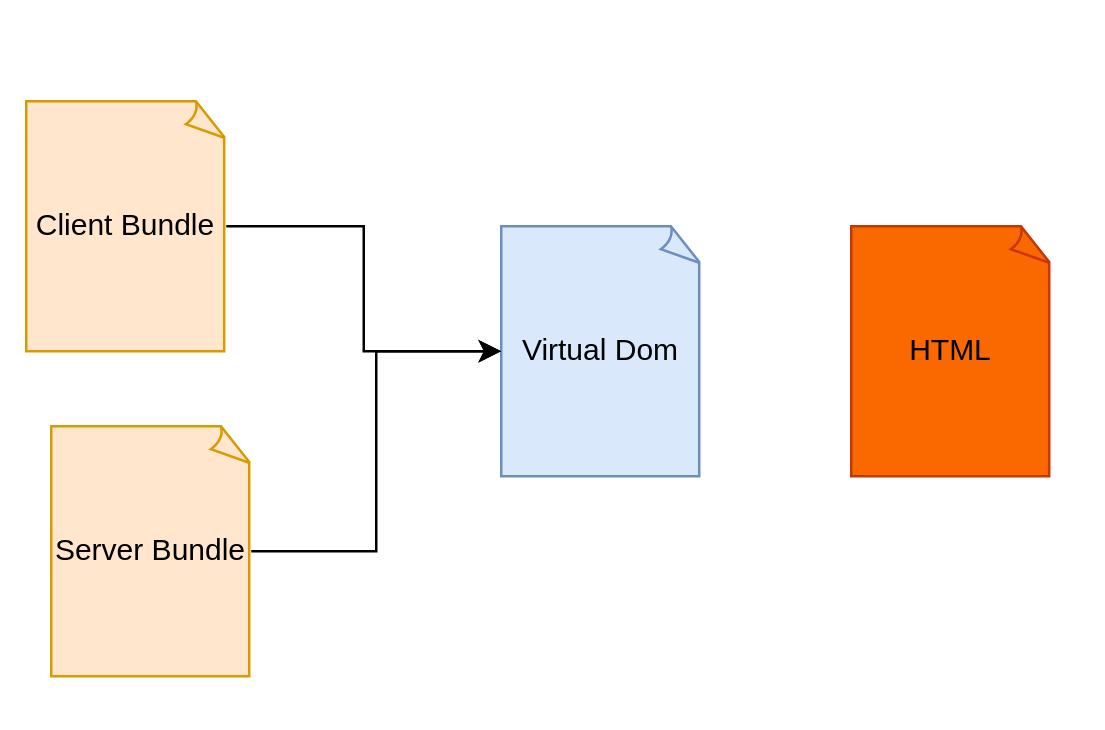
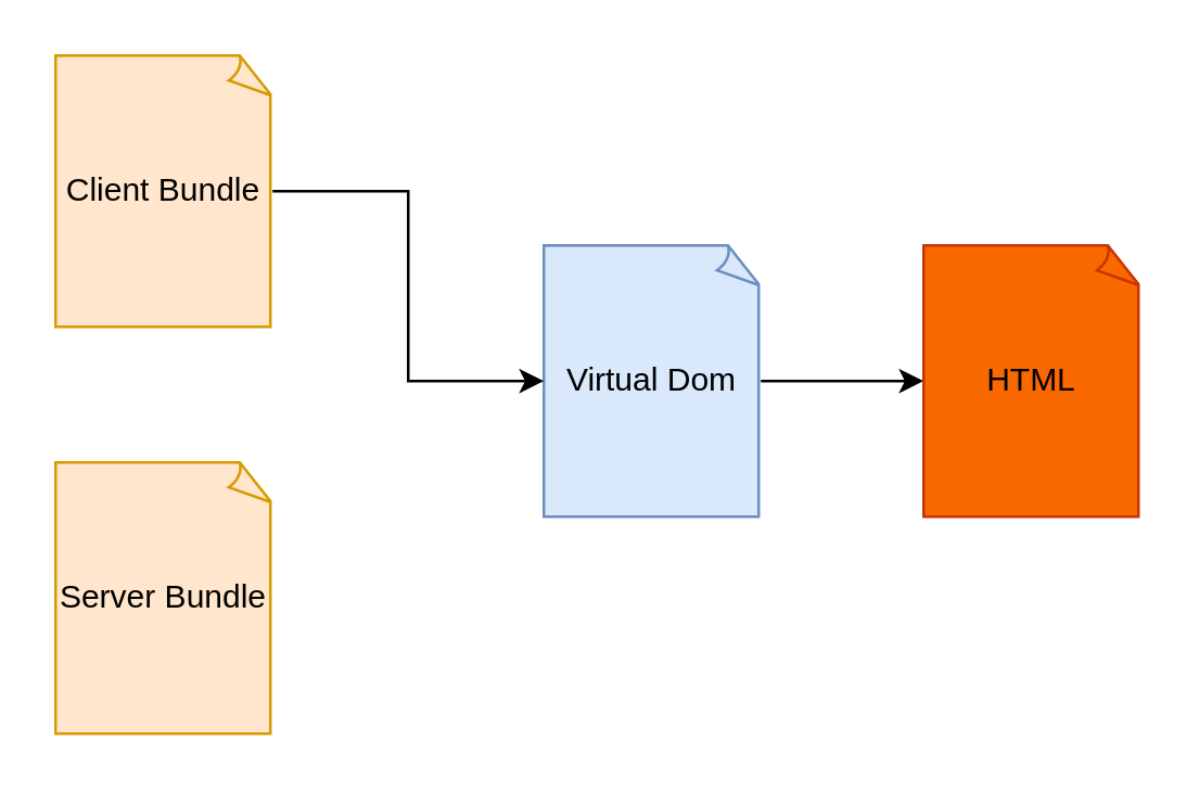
  <mxCell id="0" />
  <mxCell id="1" parent="0" />
- <mxCell id="2" value="Client Bundle" style="whiteSpace=wrap;html=1;shape=mxgraph.basic.document;fillColor=#ffe6cc;strokeColor=#d79b00;" vertex="1" parent="1"><mxGeometry x="10" y="40" width="80" height="100" as="geometry" /></mxCell>
+ <mxCell id="2" value="Client Bundle" style="whiteSpace=wrap;html=1;shape=mxgraph.basic.document;fillColor=#ffe6cc;strokeColor=#d79b00;" vertex="1" parent="1"><mxGeometry x="20" y="20" width="80" height="100" as="geometry" /></mxCell>
  <mxCell id="3" value="Server Bundle" style="whiteSpace=wrap;html=1;shape=mxgraph.basic.document;fillColor=#ffe6cc;strokeColor=#d79b00;" vertex="1" parent="1"><mxGeometry x="20" y="170" width="80" height="100" as="geometry" /></mxCell>
+ <mxCell id="4" value="" style="edgeStyle=orthogonalEdgeStyle;rounded=0;orthogonalLoop=1;jettySize=auto;html=1;" edge="1" parent="1" source="5" target="8"><mxGeometry relative="1" as="geometry" /></mxCell>
  <mxCell id="5" value="Virtual Dom" style="whiteSpace=wrap;html=1;shape=mxgraph.basic.document;fillColor=#dae8fc;strokeColor=#6c8ebf;" vertex="1" parent="1"><mxGeometry x="200" y="90" width="80" height="100" as="geometry" /></mxCell>
- <mxCell id="6" style="edgeStyle=orthogonalEdgeStyle;rounded=0;orthogonalLoop=1;jettySize=auto;html=1;entryX=0;entryY=0.5;entryDx=0;entryDy=0;entryPerimeter=0;" edge="1" parent="1" source="3" target="5"><mxGeometry relative="1" as="geometry" /></mxCell>
  <mxCell id="7" style="edgeStyle=orthogonalEdgeStyle;rounded=0;orthogonalLoop=1;jettySize=auto;html=1;entryX=0;entryY=0.5;entryDx=0;entryDy=0;entryPerimeter=0;" edge="1" parent="1" source="2" target="5"><mxGeometry relative="1" as="geometry" /></mxCell>
  <mxCell id="8" value="HTML" style="whiteSpace=wrap;html=1;shape=mxgraph.basic.document;fillColor=#fa6800;fontColor=#000000;strokeColor=#C73500;" vertex="1" parent="1"><mxGeometry x="340" y="90" width="80" height="100" as="geometry" /></mxCell>
